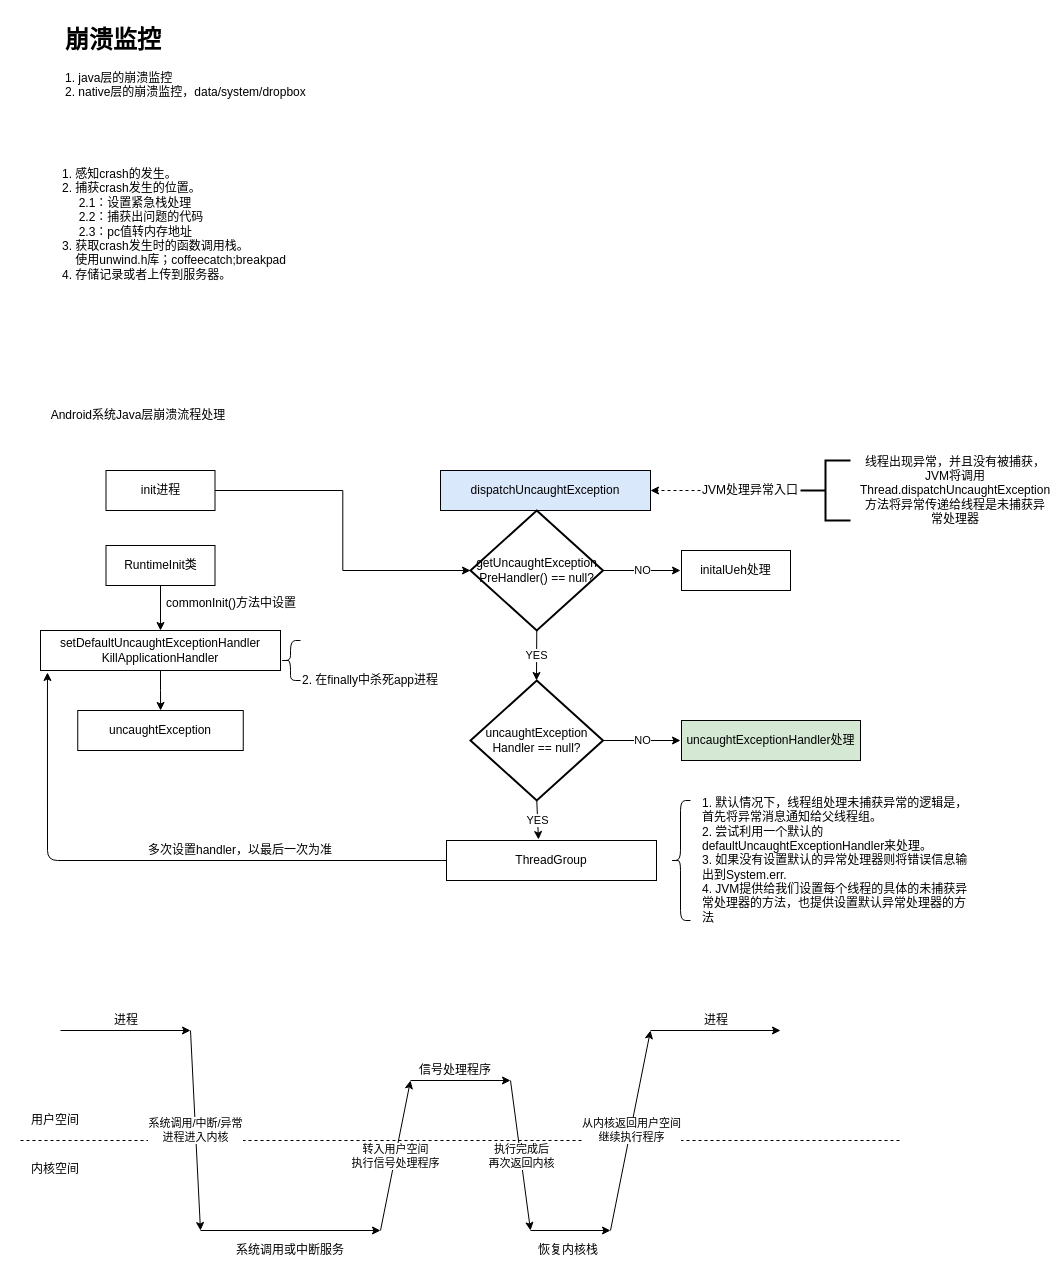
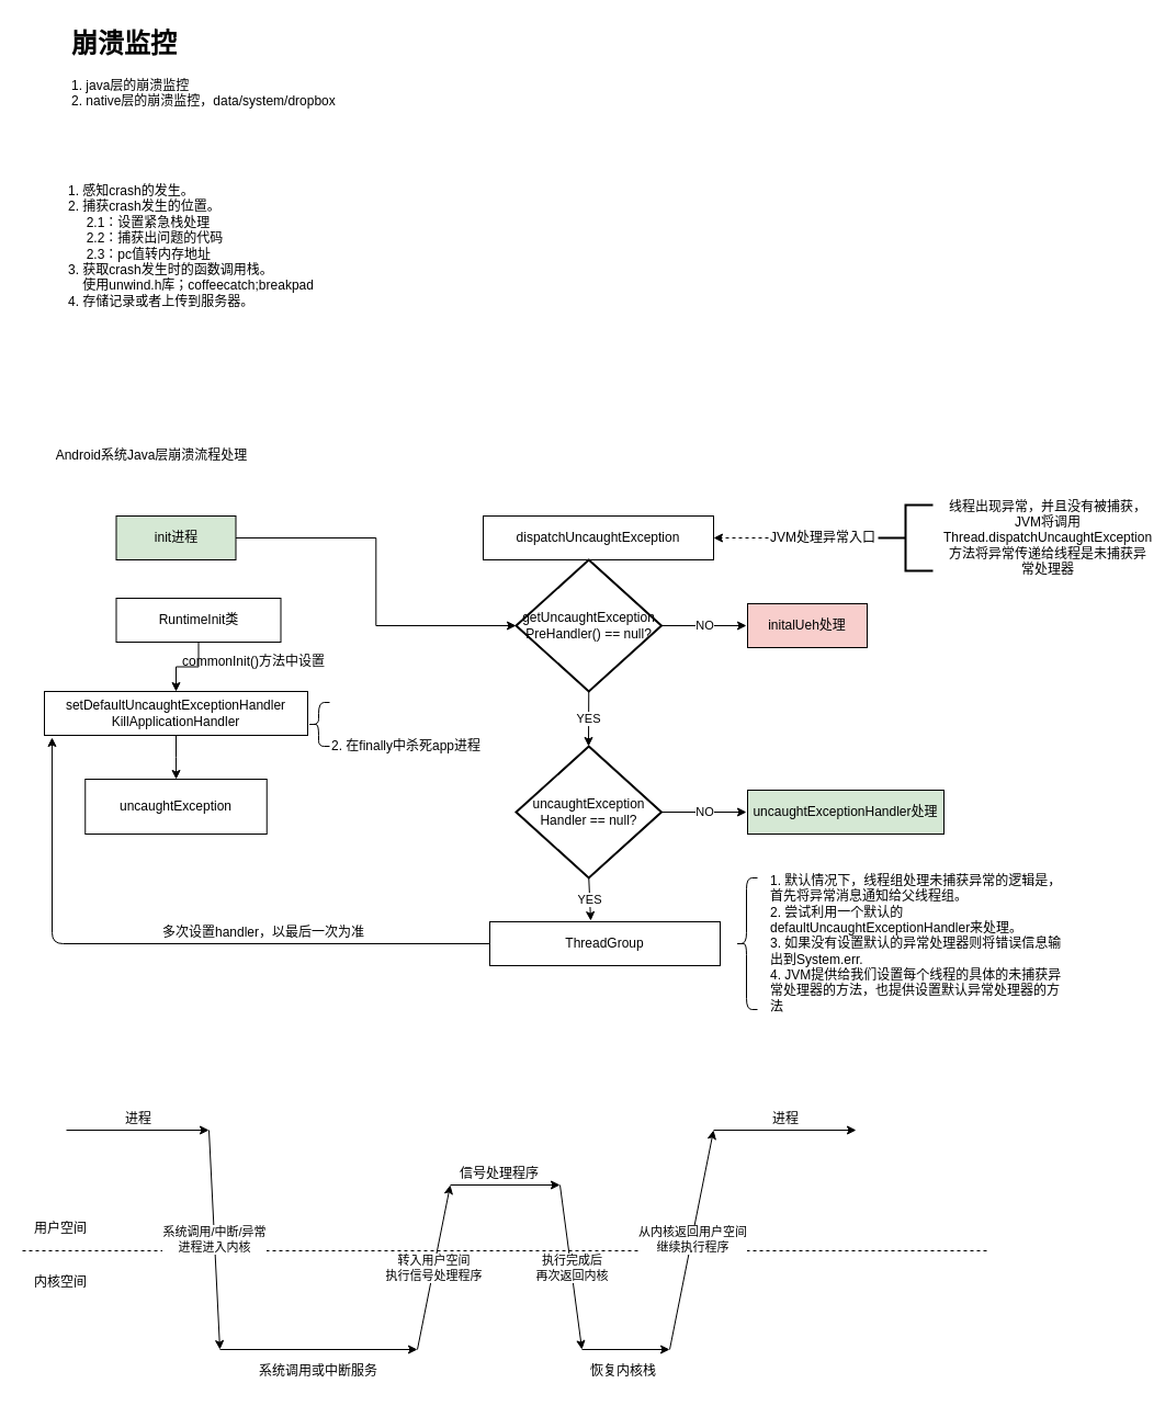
  <mxCell id="0" />
  <mxCell id="1" parent="0" />
  <mxCell id="2" value="&lt;h1&gt;崩溃监控&lt;/h1&gt;&lt;div&gt;1. java层的崩溃监控&lt;/div&gt;&lt;div&gt;2. native层的崩溃监控，data/system/dropbox&lt;/div&gt;" style="text;html=1;strokeColor=none;fillColor=none;spacing=5;spacingTop=-20;whiteSpace=wrap;overflow=hidden;rounded=0;" parent="1" vertex="1"><mxGeometry x="60" y="20" width="360" height="100" as="geometry" /></mxCell>
  <mxCell id="3" value="Android系统Java层崩溃流程处理" style="text;html=1;strokeColor=none;fillColor=none;align=center;verticalAlign=middle;whiteSpace=wrap;rounded=0;" parent="1" vertex="1"><mxGeometry x="32.75" y="400" width="210" height="30" as="geometry" /></mxCell>
- <mxCell id="4" value="dispatchUncaughtException" style="rounded=0;whiteSpace=wrap;html=1;align=center;fillColor=#dae8fc;" parent="1" vertex="1"><mxGeometry x="440" y="470" width="210" height="40" as="geometry" /></mxCell>
+ <mxCell id="4" value="dispatchUncaughtException" style="rounded=0;whiteSpace=wrap;html=1;align=center;" parent="1" vertex="1"><mxGeometry x="440" y="470" width="210" height="40" as="geometry" /></mxCell>
  <mxCell id="5" value="" style="edgeStyle=orthogonalEdgeStyle;rounded=0;orthogonalLoop=1;jettySize=auto;html=1;dashed=1;" parent="1" source="6" target="4" edge="1"><mxGeometry relative="1" as="geometry" /></mxCell>
  <mxCell id="6" value="JVM处理异常入口" style="text;html=1;strokeColor=none;fillColor=none;align=center;verticalAlign=middle;whiteSpace=wrap;rounded=0;" parent="1" vertex="1"><mxGeometry x="700" y="480" width="100" height="20" as="geometry" /></mxCell>
  <mxCell id="7" value="" style="strokeWidth=2;html=1;shape=mxgraph.flowchart.annotation_2;align=left;labelPosition=right;pointerEvents=1;" parent="1" vertex="1"><mxGeometry x="800" y="460" width="50" height="60" as="geometry" /></mxCell>
  <mxCell id="8" value="线程出现异常，并且没有被捕获，JVM将调用Thread.dispatchUncaughtException方法将异常传递给线程是未捕获异常处理器" style="text;html=1;strokeColor=none;fillColor=none;align=center;verticalAlign=middle;whiteSpace=wrap;rounded=0;" parent="1" vertex="1"><mxGeometry x="870" y="480" width="170" height="20" as="geometry" /></mxCell>
  <mxCell id="9" value="getUncaughtException&lt;br&gt;PreHandler() == null?" style="strokeWidth=2;html=1;shape=mxgraph.flowchart.decision;whiteSpace=wrap;align=center;" parent="1" vertex="1"><mxGeometry x="470" y="510" width="132.5" height="120" as="geometry" /></mxCell>
  <mxCell id="10" value="NO" style="endArrow=classic;html=1;exitX=1;exitY=0.5;exitDx=0;exitDy=0;exitPerimeter=0;" parent="1" source="9" edge="1"><mxGeometry width="50" height="50" relative="1" as="geometry"><mxPoint x="450" y="710" as="sourcePoint" /><mxPoint x="680" y="570" as="targetPoint" /></mxGeometry></mxCell>
- <mxCell id="11" value="initalUeh处理" style="rounded=0;whiteSpace=wrap;html=1;align=center;" parent="1" vertex="1"><mxGeometry x="681" y="550" width="109" height="40" as="geometry" /></mxCell>
+ <mxCell id="11" value="initalUeh处理" style="rounded=0;whiteSpace=wrap;html=1;align=center;fillColor=#f8cecc;" parent="1" vertex="1"><mxGeometry x="681" y="550" width="109" height="40" as="geometry" /></mxCell>
  <mxCell id="12" value="YES" style="endArrow=classic;html=1;exitX=0.5;exitY=1;exitDx=0;exitDy=0;exitPerimeter=0;" parent="1" source="9" edge="1"><mxGeometry width="50" height="50" relative="1" as="geometry"><mxPoint x="520" y="700" as="sourcePoint" /><mxPoint x="536" y="680" as="targetPoint" /></mxGeometry></mxCell>
  <mxCell id="13" value="uncaughtException&lt;br&gt;Handler == null?" style="strokeWidth=2;html=1;shape=mxgraph.flowchart.decision;whiteSpace=wrap;align=center;" parent="1" vertex="1"><mxGeometry x="470" y="680" width="132.5" height="120" as="geometry" /></mxCell>
  <mxCell id="14" value="YES" style="endArrow=classic;html=1;exitX=0.5;exitY=1;exitDx=0;exitDy=0;exitPerimeter=0;" parent="1" edge="1"><mxGeometry width="50" height="50" relative="1" as="geometry"><mxPoint x="536.25" y="800" as="sourcePoint" /><mxPoint x="538" y="839" as="targetPoint" /></mxGeometry></mxCell>
  <mxCell id="15" value="NO" style="endArrow=classic;html=1;exitX=1;exitY=0.5;exitDx=0;exitDy=0;exitPerimeter=0;" parent="1" edge="1"><mxGeometry width="50" height="50" relative="1" as="geometry"><mxPoint x="602.5" y="740" as="sourcePoint" /><mxPoint x="680" y="740" as="targetPoint" /></mxGeometry></mxCell>
  <mxCell id="16" value="uncaughtExceptionHandler处理" style="rounded=0;whiteSpace=wrap;html=1;align=center;fillColor=#d5e8d4;" parent="1" vertex="1"><mxGeometry x="681" y="720" width="179" height="40" as="geometry" /></mxCell>
  <mxCell id="17" value="ThreadGroup" style="rounded=0;whiteSpace=wrap;html=1;align=center;" parent="1" vertex="1"><mxGeometry x="446" y="840" width="210" height="40" as="geometry" /></mxCell>
  <mxCell id="18" value="" style="shape=curlyBracket;whiteSpace=wrap;html=1;rounded=1;align=center;" parent="1" vertex="1"><mxGeometry x="670" y="800" width="20" height="120" as="geometry" /></mxCell>
  <mxCell id="19" value="1. 默认情况下，线程组处理未捕获异常的逻辑是，首先将异常消息通知给父线程组。&lt;br&gt;2. 尝试利用一个默认的defaultUncaughtExceptionHandler来处理。&lt;br&gt;3. 如果没有设置默认的异常处理器则将错误信息输出到System.err.&lt;br&gt;4. JVM提供给我们设置每个线程的具体的未捕获异常处理器的方法，也提供设置默认异常处理器的方法" style="text;html=1;strokeColor=none;fillColor=none;align=left;verticalAlign=middle;whiteSpace=wrap;rounded=0;" parent="1" vertex="1"><mxGeometry x="700" y="850" width="270" height="20" as="geometry" /></mxCell>
  <mxCell id="20" value="" style="edgeStyle=orthogonalEdgeStyle;rounded=0;orthogonalLoop=1;jettySize=auto;html=1;" parent="1" source="21" target="9" edge="1"><mxGeometry relative="1" as="geometry" /></mxCell>
- <mxCell id="21" value="init进程" style="rounded=0;whiteSpace=wrap;html=1;align=center;" parent="1" vertex="1"><mxGeometry x="105.5" y="470" width="109" height="40" as="geometry" /></mxCell>
+ <mxCell id="21" value="init进程" style="rounded=0;whiteSpace=wrap;html=1;align=center;fillColor=#d5e8d4;" parent="1" vertex="1"><mxGeometry x="105.5" y="470" width="109" height="40" as="geometry" /></mxCell>
  <mxCell id="22" value="" style="edgeStyle=orthogonalEdgeStyle;rounded=0;orthogonalLoop=1;jettySize=auto;html=1;" parent="1" source="23" target="25" edge="1"><mxGeometry relative="1" as="geometry" /></mxCell>
- <mxCell id="23" value="RuntimeInit类" style="rounded=0;whiteSpace=wrap;html=1;align=center;" parent="1" vertex="1"><mxGeometry x="105.5" y="545" width="109" height="40" as="geometry" /></mxCell>
+ <mxCell id="23" value="RuntimeInit类" style="rounded=0;whiteSpace=wrap;html=1;align=center;" parent="1" vertex="1"><mxGeometry x="105.5" y="545" width="150" height="40" as="geometry" /></mxCell>
  <mxCell id="24" value="" style="edgeStyle=orthogonalEdgeStyle;rounded=0;orthogonalLoop=1;jettySize=auto;html=1;" parent="1" source="25" target="26" edge="1"><mxGeometry relative="1" as="geometry" /></mxCell>
  <mxCell id="25" value="setDefaultUncaughtExceptionHandler&lt;br&gt;KillApplicationHandler" style="rounded=0;whiteSpace=wrap;html=1;align=center;" parent="1" vertex="1"><mxGeometry x="40" y="630" width="240" height="40" as="geometry" /></mxCell>
- <mxCell id="26" value="uncaughtException" style="rounded=0;whiteSpace=wrap;html=1;align=center;" parent="1" vertex="1"><mxGeometry x="77.25" y="710" width="165.5" height="40" as="geometry" /></mxCell>
+ <mxCell id="26" value="uncaughtException" style="rounded=0;whiteSpace=wrap;html=1;align=center;" parent="1" vertex="1"><mxGeometry x="77.25" y="710" width="165.5" height="50" as="geometry" /></mxCell>
  <mxCell id="27" value="commonInit()方法中设置" style="text;html=1;strokeColor=none;fillColor=none;align=center;verticalAlign=middle;whiteSpace=wrap;rounded=0;" parent="1" vertex="1"><mxGeometry x="155.5" y="593" width="150" height="20" as="geometry" /></mxCell>
  <mxCell id="28" value="" style="endArrow=classic;html=1;entryX=0.029;entryY=1.05;entryDx=0;entryDy=0;entryPerimeter=0;exitX=0;exitY=0.5;exitDx=0;exitDy=0;" parent="1" source="17" target="25" edge="1"><mxGeometry width="50" height="50" relative="1" as="geometry"><mxPoint x="100" y="970" as="sourcePoint" /><mxPoint x="50" y="730" as="targetPoint" /><Array as="points"><mxPoint x="47" y="860" /></Array></mxGeometry></mxCell>
  <mxCell id="29" value="多次设置handler，以最后一次为准" style="text;html=1;strokeColor=none;fillColor=none;align=center;verticalAlign=middle;whiteSpace=wrap;rounded=0;" parent="1" vertex="1"><mxGeometry x="140" y="840" width="200" height="20" as="geometry" /></mxCell>
  <mxCell id="30" value="" style="shape=curlyBracket;whiteSpace=wrap;html=1;rounded=1;align=left;" parent="1" vertex="1"><mxGeometry x="280" y="640" width="20" height="40" as="geometry" /></mxCell>
  <mxCell id="31" value="2. 在finally中杀死app进程" style="text;html=1;strokeColor=none;fillColor=none;align=left;verticalAlign=middle;whiteSpace=wrap;rounded=0;" parent="1" vertex="1"><mxGeometry x="300" y="670" width="250" height="20" as="geometry" /></mxCell>
  <mxCell id="32" value="" style="endArrow=none;dashed=1;html=1;" parent="1" edge="1"><mxGeometry width="50" height="50" relative="1" as="geometry"><mxPoint y="1140" as="sourcePoint" x="20" /><mxPoint x="900" y="1140" as="targetPoint" /></mxGeometry></mxCell>
  <mxCell id="33" value="" style="endArrow=classic;html=1;" parent="1" edge="1"><mxGeometry width="50" height="50" relative="1" as="geometry"><mxPoint x="60" y="1030" as="sourcePoint" /><mxPoint x="190" y="1030" as="targetPoint" /></mxGeometry></mxCell>
  <mxCell id="34" value="进程" style="text;html=1;strokeColor=none;fillColor=none;align=center;verticalAlign=middle;whiteSpace=wrap;rounded=0;" parent="1" vertex="1"><mxGeometry x="105.5" y="1010" width="40" height="20" as="geometry" /></mxCell>
  <mxCell id="35" value="用户空间" style="text;html=1;strokeColor=none;fillColor=none;align=center;verticalAlign=middle;whiteSpace=wrap;rounded=0;" parent="1" vertex="1"><mxGeometry y="1110" width="70" height="20" as="geometry" x="20" /></mxCell>
  <mxCell id="36" value="内核空间" style="text;html=1;strokeColor=none;fillColor=none;align=center;verticalAlign=middle;whiteSpace=wrap;rounded=0;" parent="1" vertex="1"><mxGeometry y="1159" width="70" height="20" as="geometry" x="20" /></mxCell>
  <mxCell id="37" value="" style="endArrow=classic;html=1;" parent="1" edge="1"><mxGeometry relative="1" as="geometry"><mxPoint x="190" y="1030" as="sourcePoint" /><mxPoint x="200" y="1230" as="targetPoint" /></mxGeometry></mxCell>
  <mxCell id="38" value="系统调用/中断/异常&lt;br&gt;进程进入内核" style="edgeLabel;resizable=0;html=1;align=center;verticalAlign=middle;" parent="37" connectable="0" vertex="1"><mxGeometry relative="1" as="geometry" /></mxCell>
  <mxCell id="39" value="" style="endArrow=classic;html=1;" parent="1" edge="1"><mxGeometry width="50" height="50" relative="1" as="geometry"><mxPoint x="200" y="1230" as="sourcePoint" /><mxPoint x="380" y="1230" as="targetPoint" /></mxGeometry></mxCell>
  <mxCell id="40" value="系统调用或中断服务" style="text;html=1;strokeColor=none;fillColor=none;align=center;verticalAlign=middle;whiteSpace=wrap;rounded=0;" parent="1" vertex="1"><mxGeometry x="225" y="1240" width="130" height="20" as="geometry" /></mxCell>
  <mxCell id="41" value="" style="endArrow=classic;html=1;" parent="1" edge="1"><mxGeometry relative="1" as="geometry"><mxPoint x="380" y="1230" as="sourcePoint" /><mxPoint x="410" y="1080" as="targetPoint" /></mxGeometry></mxCell>
  <mxCell id="42" value="转入用户空间&lt;br&gt;执行信号处理程序" style="edgeLabel;resizable=0;html=1;align=center;verticalAlign=middle;" parent="41" connectable="0" vertex="1"><mxGeometry relative="1" as="geometry" /></mxCell>
  <mxCell id="43" value="" style="endArrow=classic;html=1;" parent="1" edge="1"><mxGeometry width="50" height="50" relative="1" as="geometry"><mxPoint x="410" y="1080" as="sourcePoint" /><mxPoint x="510" y="1080" as="targetPoint" /></mxGeometry></mxCell>
  <mxCell id="44" value="信号处理程序" style="text;html=1;strokeColor=none;fillColor=none;align=center;verticalAlign=middle;whiteSpace=wrap;rounded=0;" parent="1" vertex="1"><mxGeometry x="410" y="1060" width="90" height="20" as="geometry" /></mxCell>
  <mxCell id="45" value="" style="endArrow=classic;html=1;" parent="1" edge="1"><mxGeometry relative="1" as="geometry"><mxPoint x="510" y="1080" as="sourcePoint" /><mxPoint x="530" y="1230" as="targetPoint" /></mxGeometry></mxCell>
  <mxCell id="46" value="执行完成后&lt;br&gt;再次返回内核" style="edgeLabel;resizable=0;html=1;align=center;verticalAlign=middle;" parent="45" connectable="0" vertex="1"><mxGeometry relative="1" as="geometry" /></mxCell>
  <mxCell id="47" value="" style="endArrow=classic;html=1;" parent="1" edge="1"><mxGeometry width="50" height="50" relative="1" as="geometry"><mxPoint x="530" y="1230" as="sourcePoint" /><mxPoint x="610" y="1230" as="targetPoint" /></mxGeometry></mxCell>
  <mxCell id="48" value="恢复内核栈" style="text;html=1;strokeColor=none;fillColor=none;align=center;verticalAlign=middle;whiteSpace=wrap;rounded=0;" parent="1" vertex="1"><mxGeometry x="532.5" y="1240" width="70" height="20" as="geometry" /></mxCell>
  <mxCell id="49" value="" style="endArrow=classic;html=1;" parent="1" edge="1"><mxGeometry relative="1" as="geometry"><mxPoint x="610" y="1230" as="sourcePoint" /><mxPoint x="650" y="1030" as="targetPoint" /></mxGeometry></mxCell>
  <mxCell id="50" value="从内核返回用户空间&lt;br&gt;继续执行程序" style="edgeLabel;resizable=0;html=1;align=center;verticalAlign=middle;" parent="49" connectable="0" vertex="1"><mxGeometry relative="1" as="geometry" /></mxCell>
  <mxCell id="51" value="" style="endArrow=classic;html=1;" parent="1" edge="1"><mxGeometry width="50" height="50" relative="1" as="geometry"><mxPoint x="650" y="1030" as="sourcePoint" /><mxPoint x="780" y="1030" as="targetPoint" /></mxGeometry></mxCell>
  <mxCell id="52" value="进程" style="text;html=1;strokeColor=none;fillColor=none;align=center;verticalAlign=middle;whiteSpace=wrap;rounded=0;" parent="1" vertex="1"><mxGeometry x="695.5" y="1010" width="40" height="20" as="geometry" /></mxCell>
  <mxCell id="53" value="1. 感知crash的发生。&lt;br&gt;2. 捕获crash发生的位置。&lt;br&gt;&amp;nbsp; &amp;nbsp; &amp;nbsp;2.1：设置紧急栈处理&lt;br&gt;&amp;nbsp; &amp;nbsp; &amp;nbsp;2.2：捕获出问题的代码&lt;br&gt;&amp;nbsp; &amp;nbsp; &amp;nbsp;2.3：pc值转内存地址&lt;br&gt;3. 获取crash发生时的函数调用栈。&lt;br&gt;&amp;nbsp; &amp;nbsp; 使用unwind.h库；coffeecatch;breakpad&lt;br&gt;4. 存储记录或者上传到服务器。" style="text;html=1;strokeColor=none;fillColor=none;align=left;verticalAlign=middle;whiteSpace=wrap;rounded=0;" parent="1" vertex="1"><mxGeometry x="60" y="158" width="330" height="132" as="geometry" /></mxCell>
